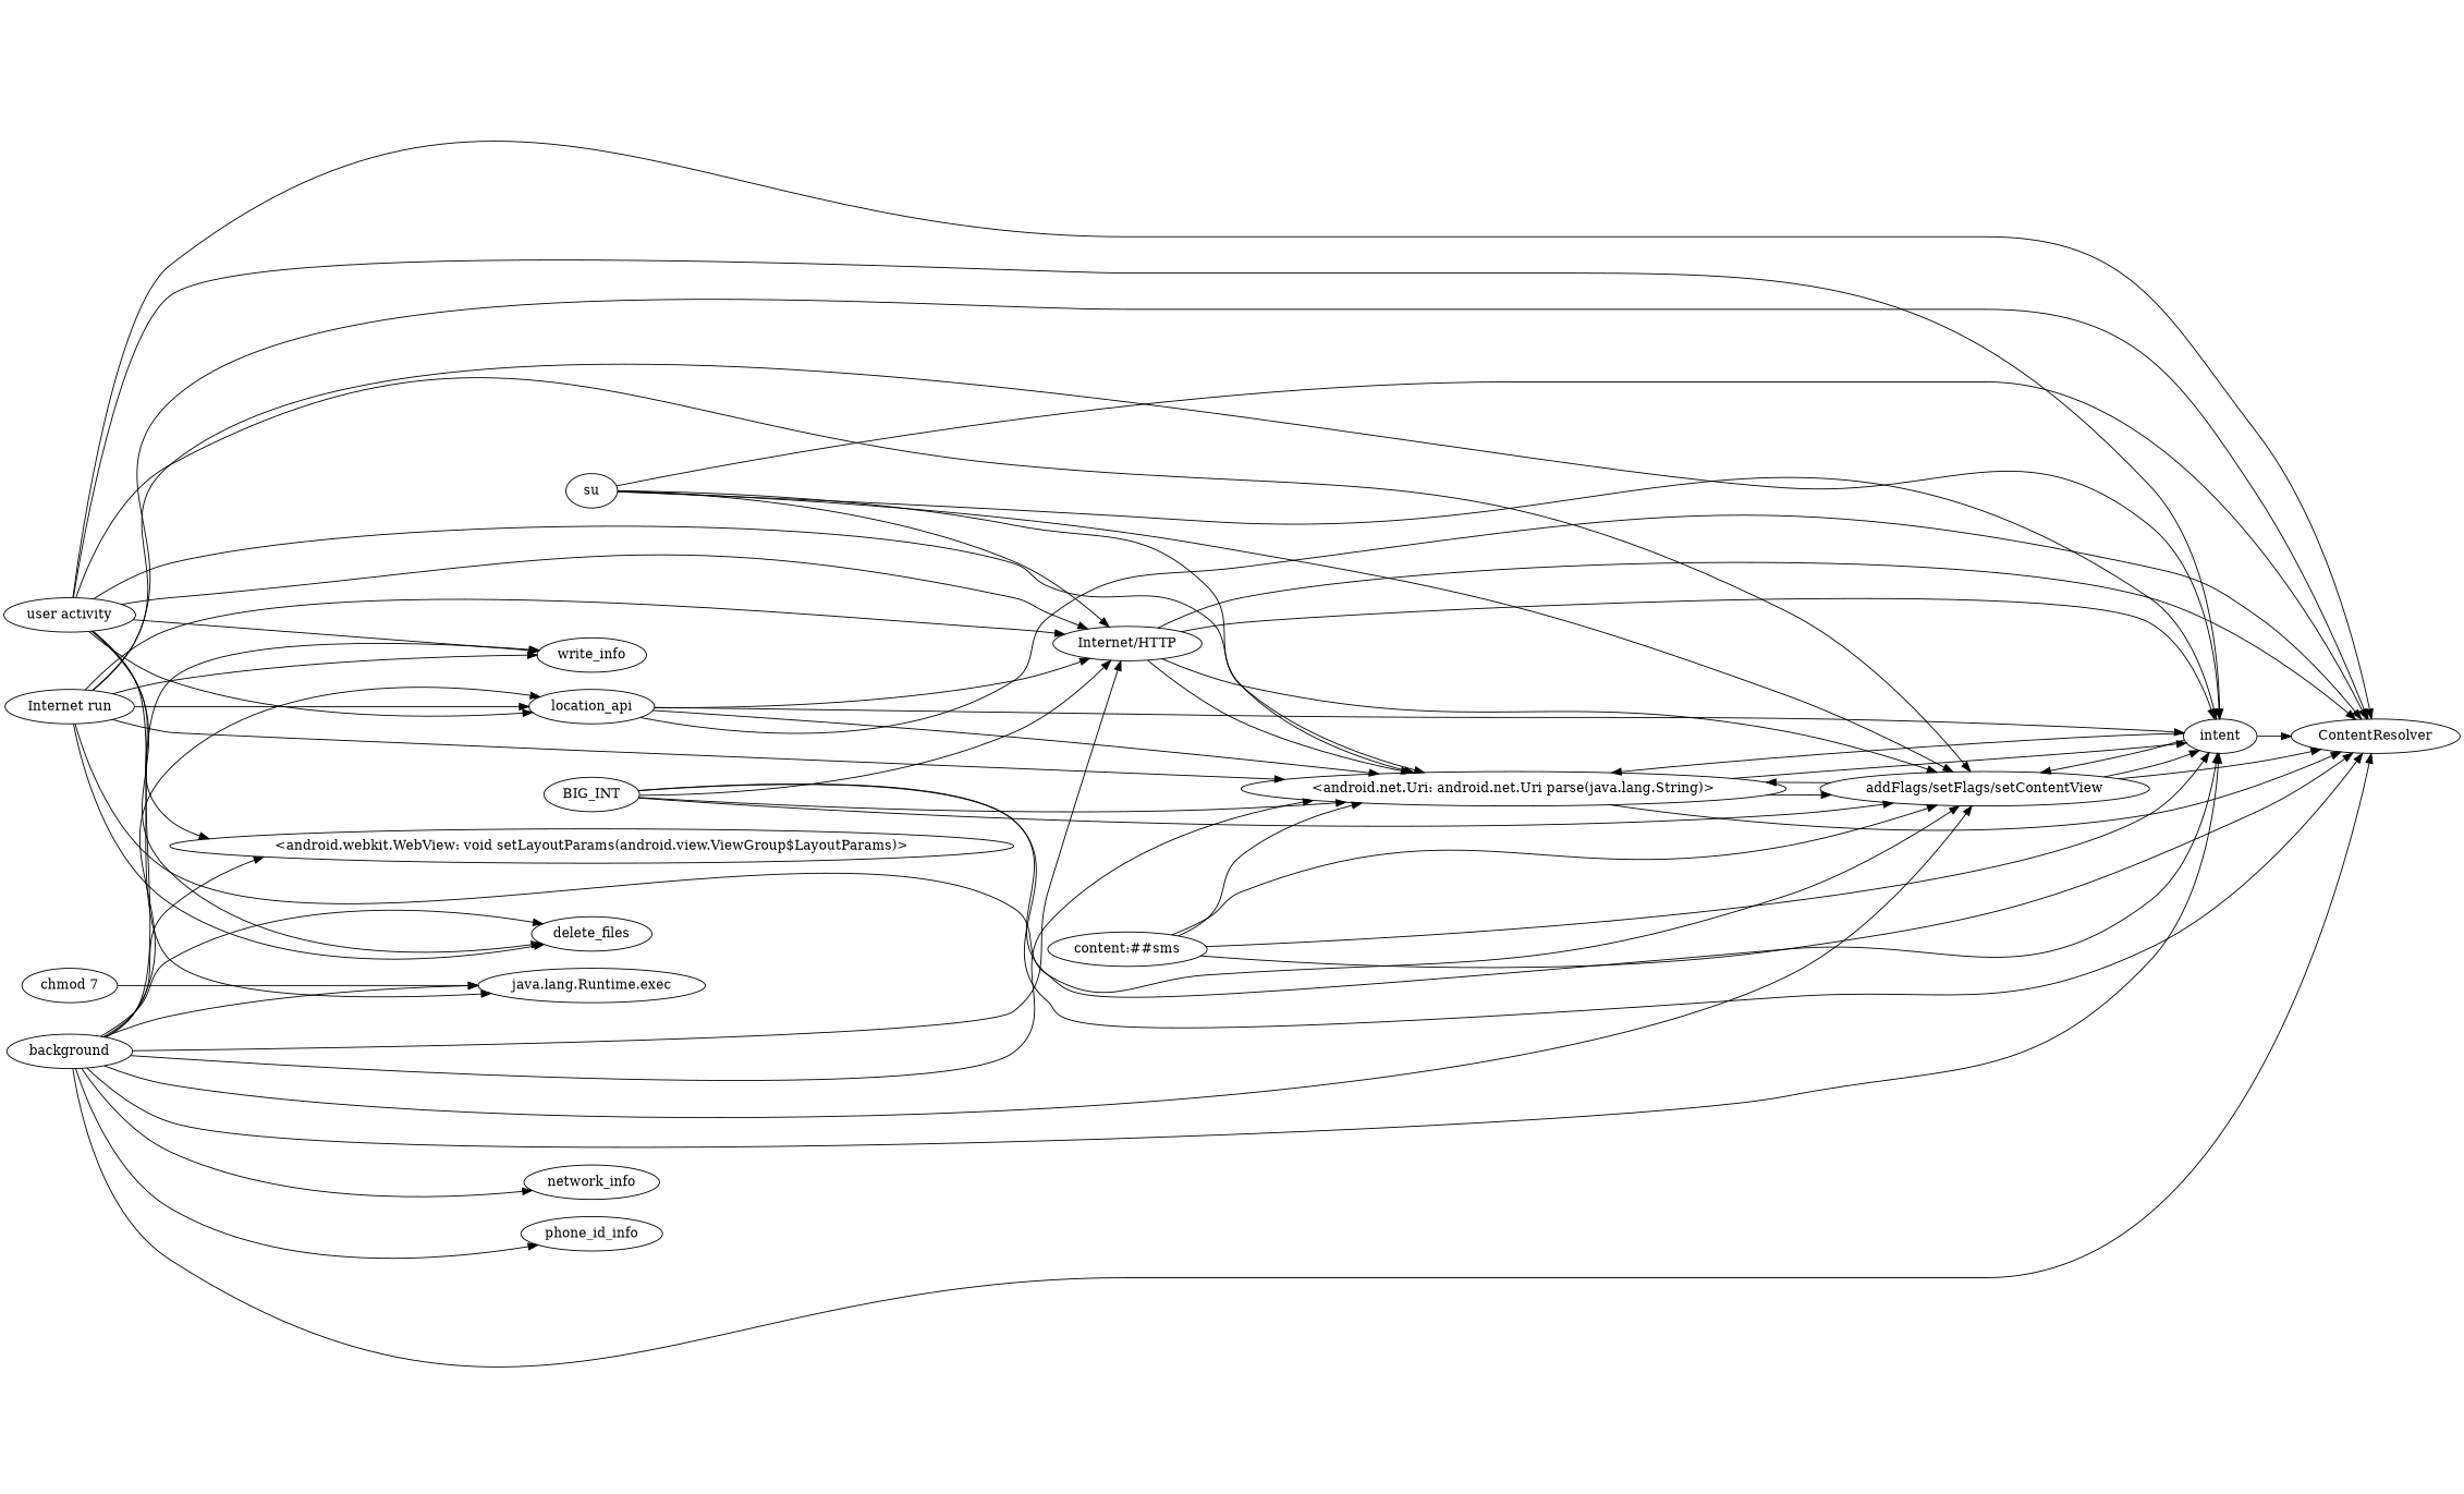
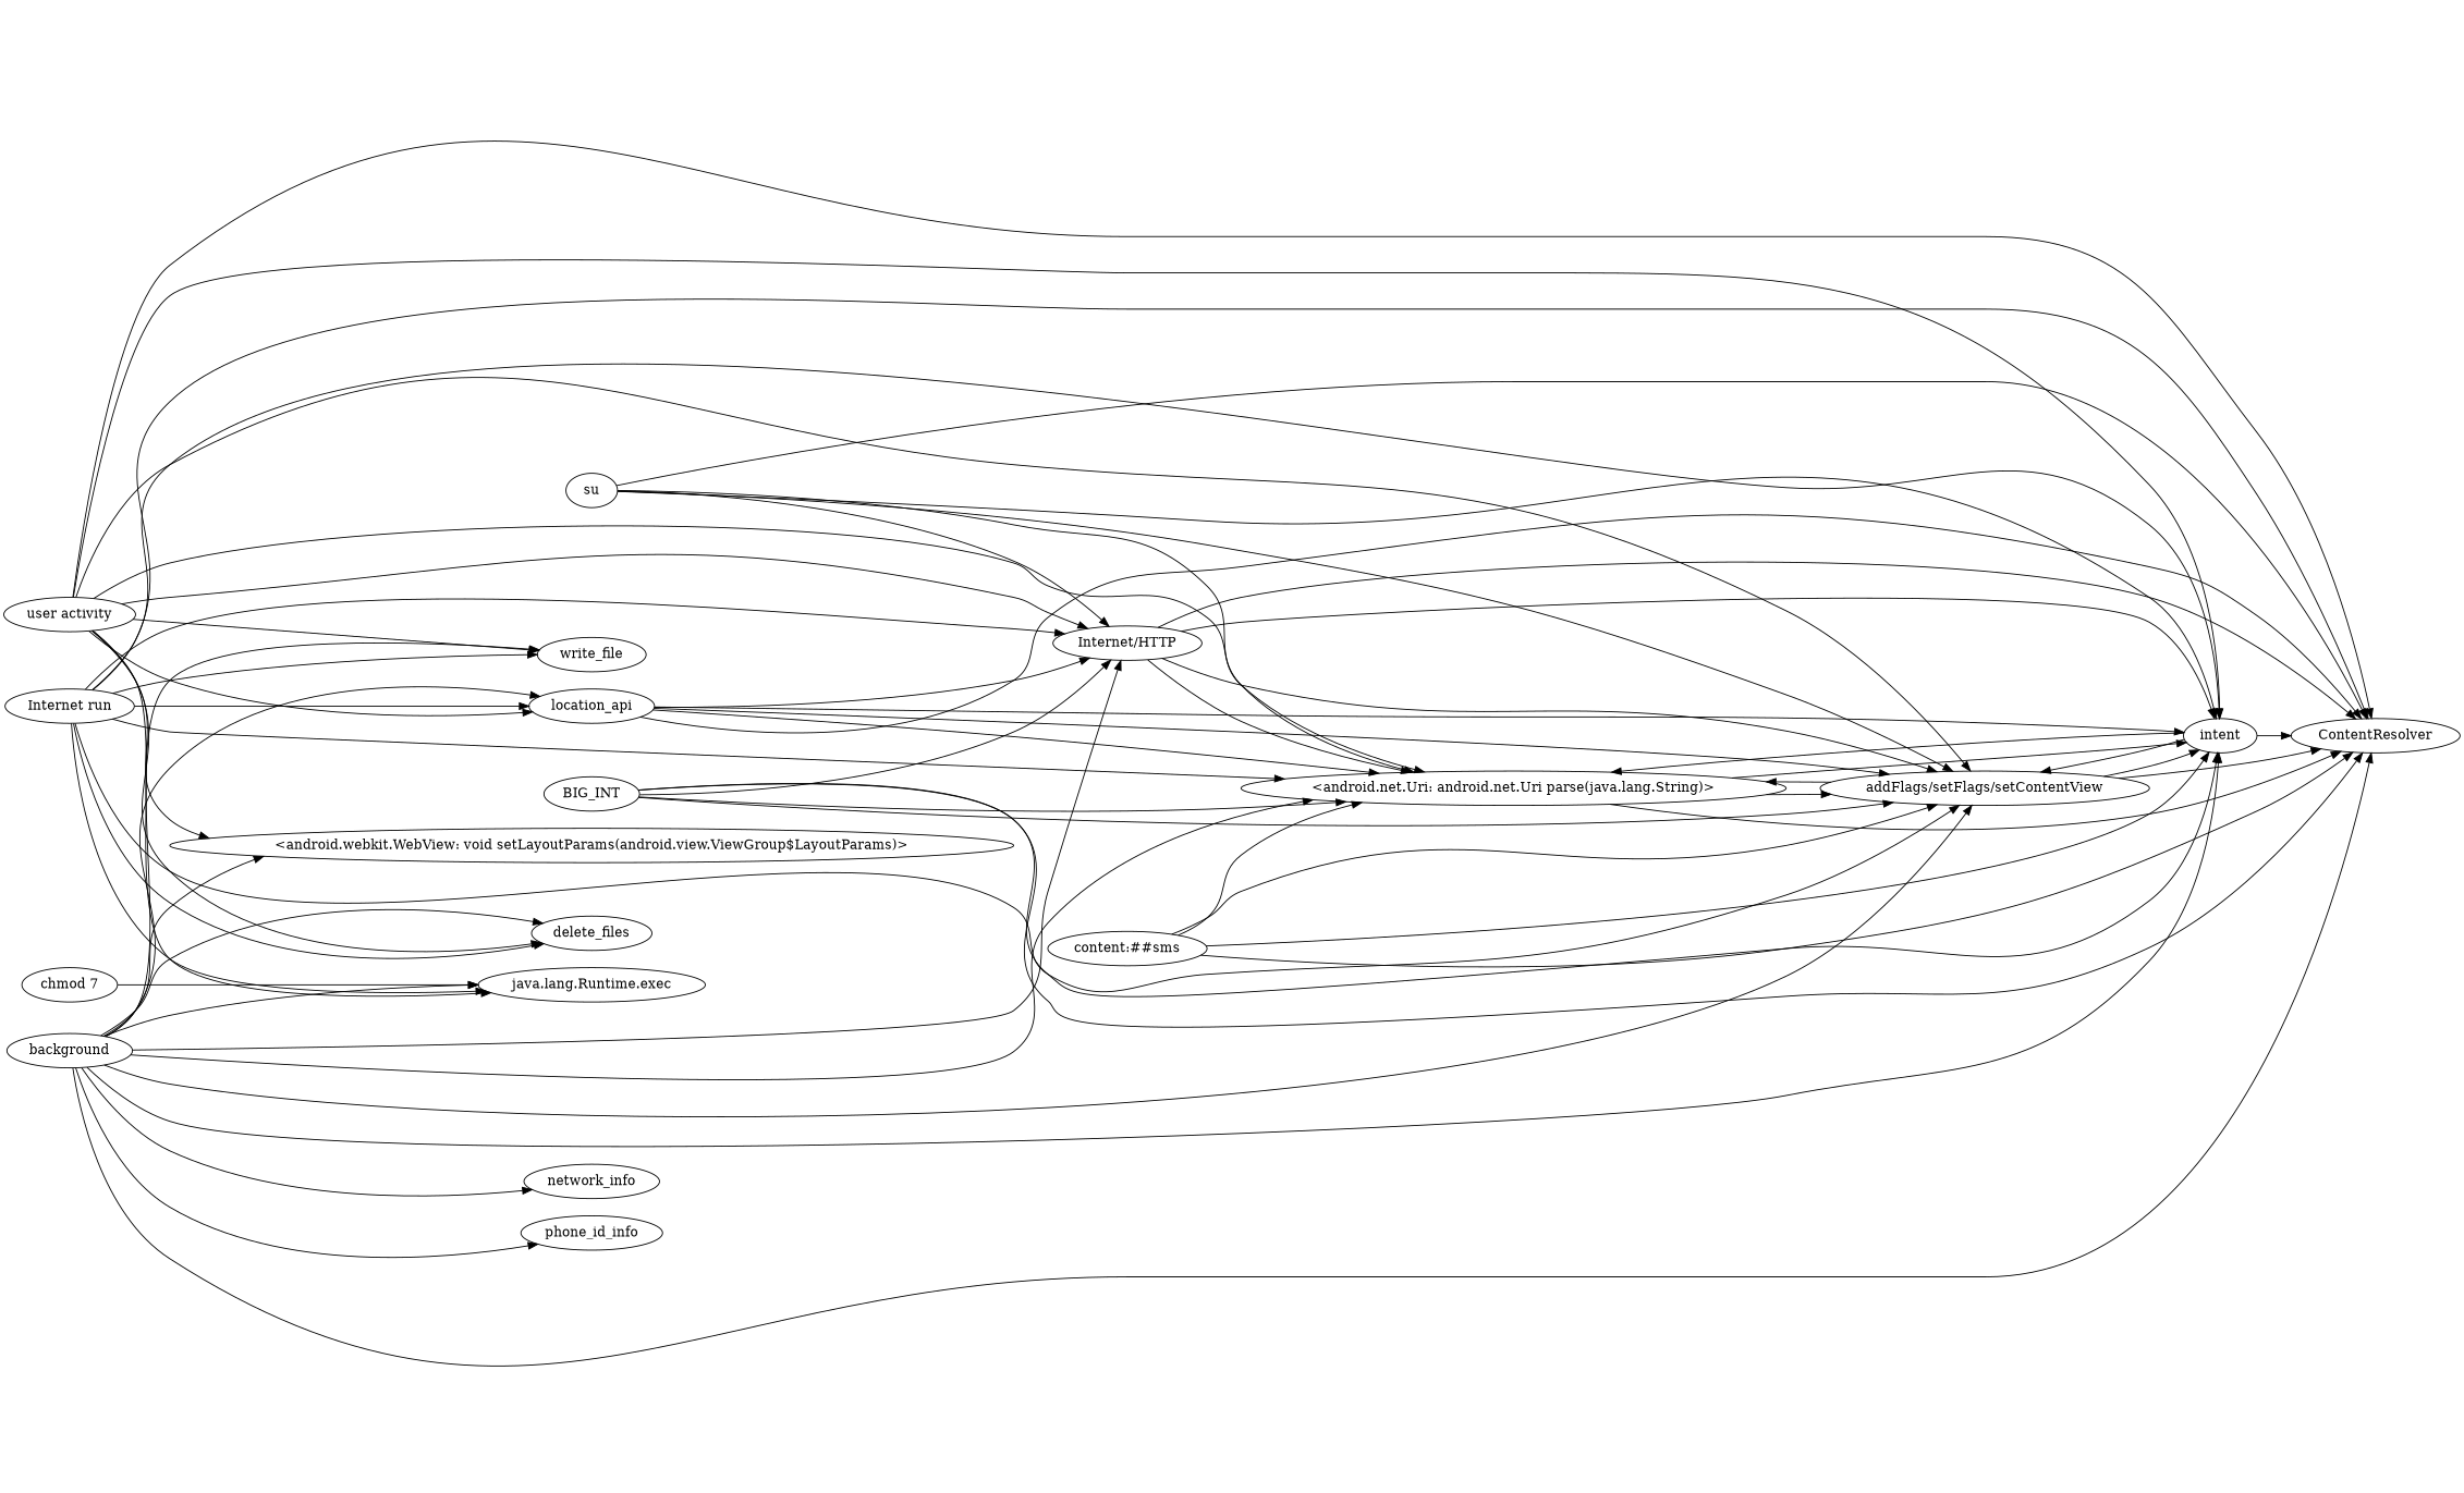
  strict digraph {
    "graph"="{}"
    rankdir=LR
    node [domain=library type=merged]
    edge [deps=DATAFLOW type=DEP]
    "<android.webkit.WebView: void setLayoutParams(android.view.ViewGroup$LayoutParams)>" [type=SENSITIVE_METHOD]
    location_api
    "Internet/HTTP"
    "<android.net.Uri: android.net.Uri parse(java.lang.String)>" [type=SENSITIVE_METHOD]
    "addFlags/setFlags/setContentView"
    intent
    ContentResolver
    BIG_INT [type=CONST_INT]
    su [type=CONST_STRING]
    "chmod 7" [type=CONST_STRING]
    "java.lang.Runtime.exec"
    "content:##sms" [type=CONST_STRING]
    "user activity" [type=entrypoint]
    delete_files
-   write_file [label=write_info]
+   write_file
    background [type=entrypoint]
    network_info
    phone_id_info
    n19 [label="Internet run" type=entrypoint]
    location_api -> "Internet/HTTP"
    location_api -> "<android.net.Uri: android.net.Uri parse(java.lang.String)>" [deps="DATAFLOW-DATAFLOW"]
+   location_api -> "addFlags/setFlags/setContentView" [deps="DATAFLOW-DATAFLOW-DATAFLOW-DOMINATE"]
    location_api -> intent [deps="DATAFLOW-DATAFLOW-DATAFLOW"]
    location_api -> ContentResolver [deps="DATAFLOW-DATAFLOW-DOMINATE"]
    "Internet/HTTP" -> "<android.net.Uri: android.net.Uri parse(java.lang.String)>"
    "Internet/HTTP" -> "addFlags/setFlags/setContentView" [deps="DATAFLOW-DATAFLOW-DOMINATE"]
    "Internet/HTTP" -> intent [deps="DATAFLOW-DATAFLOW"]
    "Internet/HTTP" -> ContentResolver [deps="DATAFLOW-DOMINATE"]
    "<android.net.Uri: android.net.Uri parse(java.lang.String)>" -> "addFlags/setFlags/setContentView" [deps="DATAFLOW-DOMINATE"]
    "<android.net.Uri: android.net.Uri parse(java.lang.String)>" -> intent
    "<android.net.Uri: android.net.Uri parse(java.lang.String)>" -> ContentResolver [deps=DOMINATE]
    "addFlags/setFlags/setContentView" -> "<android.net.Uri: android.net.Uri parse(java.lang.String)>" [deps=DOMINATE]
    "addFlags/setFlags/setContentView" -> intent [deps=DOMINATE]
    "addFlags/setFlags/setContentView" -> ContentResolver [deps="DOMINATE-DOMINATE"]
    intent -> "<android.net.Uri: android.net.Uri parse(java.lang.String)>" [deps="DOMINATE-DOMINATE"]
    intent -> "addFlags/setFlags/setContentView" [deps=DOMINATE]
    intent -> ContentResolver [deps="DOMINATE-DOMINATE-DOMINATE"]
    BIG_INT -> "Internet/HTTP"
    BIG_INT -> "<android.net.Uri: android.net.Uri parse(java.lang.String)>" [deps="DATAFLOW-DOMINATE"]
    BIG_INT -> "addFlags/setFlags/setContentView"
    BIG_INT -> intent
    BIG_INT -> ContentResolver [deps="DATAFLOW-DOMINATE-DOMINATE"]
    su -> "Internet/HTTP"
    su -> "<android.net.Uri: android.net.Uri parse(java.lang.String)>" [deps="DATAFLOW-DATAFLOW"]
    su -> "addFlags/setFlags/setContentView" [deps="DATAFLOW-DATAFLOW-DATAFLOW-DOMINATE"]
    su -> intent [deps="DATAFLOW-DATAFLOW-DATAFLOW"]
    su -> ContentResolver [deps="DATAFLOW-DATAFLOW-DOMINATE"]
    "chmod 7" -> "java.lang.Runtime.exec"
    "content:##sms" -> "<android.net.Uri: android.net.Uri parse(java.lang.String)>"
    "content:##sms" -> "addFlags/setFlags/setContentView" [deps="DATAFLOW-DATAFLOW-DOMINATE"]
    "content:##sms" -> intent [deps="DATAFLOW-DATAFLOW"]
    "content:##sms" -> ContentResolver
    "user activity" -> "<android.webkit.WebView: void setLayoutParams(android.view.ViewGroup$LayoutParams)>" [deps=FROM_SENSITIVE_PARENT_TO_SENSITIVE_API]
    "user activity" -> location_api [deps="FROM_SENSITIVE_PARENT_TO_SENSITIVE_API-CALL-CALL-CALL-CALL-CALL"]
    "user activity" -> "Internet/HTTP" [deps="FROM_SENSITIVE_PARENT_TO_SENSITIVE_API-CALL-CALL-CALL"]
    "user activity" -> "<android.net.Uri: android.net.Uri parse(java.lang.String)>" [deps="FROM_SENSITIVE_PARENT_TO_SENSITIVE_API-CALL-CALL-CALL-DATAFLOW"]
    "user activity" -> "addFlags/setFlags/setContentView" [deps="FROM_SENSITIVE_PARENT_TO_SENSITIVE_API-CALL-CALL-CALL-CALL-CALL"]
    "user activity" -> intent [deps="FROM_SENSITIVE_PARENT_TO_SENSITIVE_API-CALL-CALL-CALL-DATAFLOW-DATAFLOW"]
    "user activity" -> ContentResolver [deps="FROM_SENSITIVE_PARENT_TO_SENSITIVE_API-CALL-CALL-CALL-DATAFLOW-DOMINATE"]
    "user activity" -> "java.lang.Runtime.exec" [deps="FROM_SENSITIVE_PARENT_TO_SENSITIVE_API-CALL-CALL-CALL"]
    "user activity" -> delete_files [deps="FROM_SENSITIVE_PARENT_TO_SENSITIVE_API-CALL-CALL-CALL"]
    "user activity" -> write_file [deps="FROM_SENSITIVE_PARENT_TO_SENSITIVE_API-CALL-CALL-CALL"]
    background -> "<android.webkit.WebView: void setLayoutParams(android.view.ViewGroup$LayoutParams)>" [deps="FROM_SENSITIVE_PARENT_TO_SENSITIVE_API-CALL-CALL"]
    background -> location_api [deps="FROM_SENSITIVE_PARENT_TO_SENSITIVE_API-CALL-DATAFLOW-CALL-DATAFLOW-CALL-CALL-CALL-CALL-CALL"]
    background -> "Internet/HTTP" [deps="FROM_SENSITIVE_PARENT_TO_SENSITIVE_API-CALL"]
    background -> "<android.net.Uri: android.net.Uri parse(java.lang.String)>" [deps="FROM_SENSITIVE_PARENT_TO_SENSITIVE_API-CALL-DATAFLOW"]
    background -> "addFlags/setFlags/setContentView" [deps="FROM_SENSITIVE_PARENT_TO_SENSITIVE_API-CALL-DATAFLOW-DATAFLOW-DOMINATE"]
    background -> intent [deps="FROM_SENSITIVE_PARENT_TO_SENSITIVE_API-CALL-DATAFLOW-DATAFLOW"]
    background -> ContentResolver [deps="FROM_SENSITIVE_PARENT_TO_SENSITIVE_API-CALL-DATAFLOW-DOMINATE"]
    background -> "java.lang.Runtime.exec" [deps="FROM_SENSITIVE_PARENT_TO_SENSITIVE_API-CALL-DATAFLOW-CALL-DATAFLOW-CALL"]
    background -> delete_files [deps="FROM_SENSITIVE_PARENT_TO_SENSITIVE_API-CALL-CALL-CALL"]
    background -> write_file [deps="FROM_SENSITIVE_PARENT_TO_SENSITIVE_API-CALL-CALL-CALL"]
    background -> network_info [deps="FROM_SENSITIVE_PARENT_TO_SENSITIVE_API-CALL-CALL-CALL"]
    background -> phone_id_info [deps="FROM_SENSITIVE_PARENT_TO_SENSITIVE_API-CALL-CALL-CALL"]
    n19 -> location_api [deps="FROM_SENSITIVE_PARENT_TO_SENSITIVE_API-CALL-DATAFLOW-CALL-DATAFLOW-CALL-CALL-CALL-CALL-CALL"]
    n19 -> "Internet/HTTP" [deps="FROM_SENSITIVE_PARENT_TO_SENSITIVE_API-CALL-DATAFLOW-CALL-DATAFLOW-CALL"]
    n19 -> "<android.net.Uri: android.net.Uri parse(java.lang.String)>" [deps="FROM_SENSITIVE_PARENT_TO_SENSITIVE_API-CALL-DATAFLOW-CALL-DATAFLOW-CALL-DATAFLOW"]
    n19 -> "addFlags/setFlags/setContentView" [deps="FROM_SENSITIVE_PARENT_TO_SENSITIVE_API-CALL-DATAFLOW-CALL-DATAFLOW-CALL-DATAFLOW-DATAFLOW-DOMINATE"]
    n19 -> intent [deps="FROM_SENSITIVE_PARENT_TO_SENSITIVE_API-CALL-DATAFLOW-CALL-DATAFLOW-CALL-DATAFLOW-DATAFLOW"]
    n19 -> ContentResolver [deps="FROM_SENSITIVE_PARENT_TO_SENSITIVE_API-CALL-DATAFLOW-CALL-DATAFLOW-CALL-DATAFLOW-DOMINATE"]
+   n19 -> "java.lang.Runtime.exec" [deps="FROM_SENSITIVE_PARENT_TO_SENSITIVE_API-CALL-DATAFLOW-CALL-DATAFLOW-CALL"]
    n19 -> delete_files [deps="FROM_SENSITIVE_PARENT_TO_SENSITIVE_API-CALL-DATAFLOW-CALL-DATAFLOW-CALL-CALL"]
    n19 -> write_file [deps="FROM_SENSITIVE_PARENT_TO_SENSITIVE_API-CALL-DATAFLOW-CALL-DATAFLOW-CALL"]
  }
